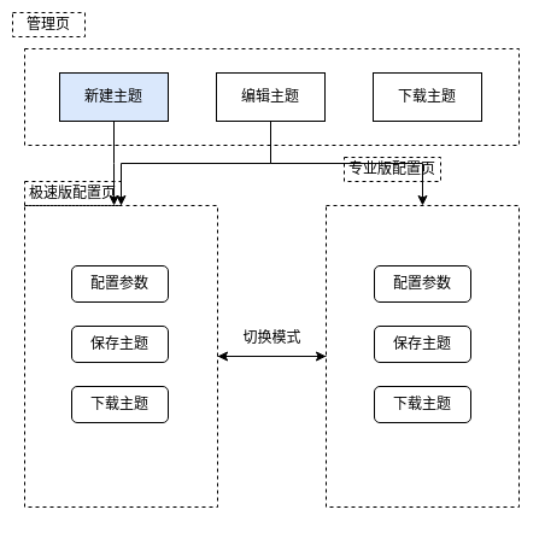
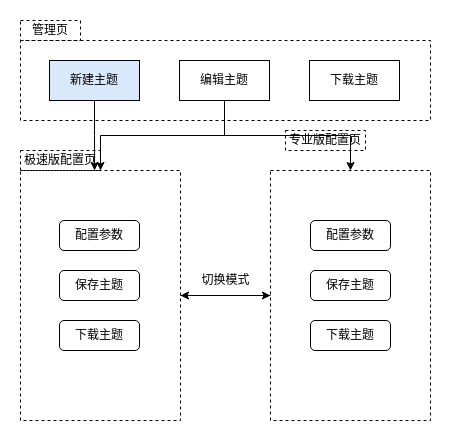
  <mxCell id="0" />
  <mxCell id="1" parent="0" />
  <mxCell id="2" value="切换模式" style="text;html=1;align=center;verticalAlign=middle;resizable=0;points=[];autosize=1;strokeColor=none;fillColor=none;" vertex="1" parent="1"><mxGeometry x="195" y="270" width="60" height="20" as="geometry" /></mxCell>
  <mxCell id="3" value="" style="rounded=0;whiteSpace=wrap;html=1;dashed=1;fillColor=none;" vertex="1" parent="1"><mxGeometry x="20" y="40" width="410" height="80" as="geometry" /></mxCell>
- <mxCell id="4" value="管理页" style="rounded=0;whiteSpace=wrap;html=1;dashed=1;fillColor=none;" vertex="1" parent="1"><mxGeometry x="10" y="10" width="60" height="20" as="geometry" /></mxCell>
+ <mxCell id="4" value="管理页" style="rounded=0;whiteSpace=wrap;html=1;dashed=1;fillColor=none;" vertex="1" parent="1"><mxGeometry x="20" y="20" width="60" height="20" as="geometry" /></mxCell>
  <mxCell id="5" style="edgeStyle=orthogonalEdgeStyle;rounded=0;orthogonalLoop=1;jettySize=auto;html=1;exitX=0.5;exitY=1;exitDx=0;exitDy=0;entryX=0.463;entryY=0;entryDx=0;entryDy=0;entryPerimeter=0;" edge="1" parent="1" source="6" target="13"><mxGeometry relative="1" as="geometry" /></mxCell>
  <mxCell id="6" value="新建主题" style="rounded=0;whiteSpace=wrap;html=1;fillColor=#dae8fc;" vertex="1" parent="1"><mxGeometry x="49" y="60" width="90" height="40" as="geometry" /></mxCell>
  <mxCell id="7" value="下载主题" style="rounded=0;whiteSpace=wrap;html=1;" vertex="1" parent="1"><mxGeometry x="309" y="60" width="90" height="40" as="geometry" /></mxCell>
  <mxCell id="8" style="edgeStyle=orthogonalEdgeStyle;rounded=0;orthogonalLoop=1;jettySize=auto;html=1;exitX=0.5;exitY=1;exitDx=0;exitDy=0;entryX=0.5;entryY=0;entryDx=0;entryDy=0;" edge="1" parent="1" source="10" target="13"><mxGeometry relative="1" as="geometry" /></mxCell>
  <mxCell id="9" style="edgeStyle=orthogonalEdgeStyle;rounded=0;orthogonalLoop=1;jettySize=auto;html=1;exitX=0.5;exitY=1;exitDx=0;exitDy=0;" edge="1" parent="1" source="10" target="16"><mxGeometry relative="1" as="geometry" /></mxCell>
  <mxCell id="10" value="编辑主题" style="rounded=0;whiteSpace=wrap;html=1;" vertex="1" parent="1"><mxGeometry x="179" y="60" width="90" height="40" as="geometry" /></mxCell>
  <mxCell id="11" style="edgeStyle=orthogonalEdgeStyle;rounded=0;orthogonalLoop=1;jettySize=auto;html=1;exitX=1;exitY=0.5;exitDx=0;exitDy=0;entryX=1;entryY=0.5;entryDx=0;entryDy=0;" edge="1" parent="1" source="13" target="13"><mxGeometry relative="1" as="geometry" /></mxCell>
  <mxCell id="12" style="edgeStyle=orthogonalEdgeStyle;rounded=0;orthogonalLoop=1;jettySize=auto;html=1;exitX=1;exitY=0.5;exitDx=0;exitDy=0;entryX=0;entryY=0.5;entryDx=0;entryDy=0;" edge="1" parent="1" source="13" target="16"><mxGeometry relative="1" as="geometry" /></mxCell>
  <mxCell id="13" value="" style="rounded=0;whiteSpace=wrap;html=1;dashed=1;fillColor=none;" vertex="1" parent="1"><mxGeometry x="20" y="170" width="160" height="250" as="geometry" /></mxCell>
  <mxCell id="14" style="edgeStyle=orthogonalEdgeStyle;rounded=0;orthogonalLoop=1;jettySize=auto;html=1;exitX=0.5;exitY=1;exitDx=0;exitDy=0;" edge="1" parent="1" source="13" target="13"><mxGeometry relative="1" as="geometry" /></mxCell>
  <mxCell id="15" style="edgeStyle=orthogonalEdgeStyle;rounded=0;orthogonalLoop=1;jettySize=auto;html=1;exitX=0;exitY=0.5;exitDx=0;exitDy=0;entryX=1;entryY=0.5;entryDx=0;entryDy=0;" edge="1" parent="1" source="16" target="13"><mxGeometry relative="1" as="geometry" /></mxCell>
  <mxCell id="16" value="" style="rounded=0;whiteSpace=wrap;html=1;dashed=1;fillColor=none;" vertex="1" parent="1"><mxGeometry x="270" y="170" width="160" height="250" as="geometry" /></mxCell>
  <mxCell id="17" value="极速版配置页" style="rounded=0;whiteSpace=wrap;html=1;dashed=1;fillColor=none;" vertex="1" parent="1"><mxGeometry x="20" y="150" width="80" height="20" as="geometry" /></mxCell>
  <mxCell id="18" value="专业版配置页" style="rounded=0;whiteSpace=wrap;html=1;dashed=1;fillColor=none;" vertex="1" parent="1"><mxGeometry x="285" y="130" width="80" height="20" as="geometry" /></mxCell>
  <mxCell id="19" value="配置参数" style="rounded=1;whiteSpace=wrap;html=1;fillColor=none;" vertex="1" parent="1"><mxGeometry x="59" y="220" width="80" height="30" as="geometry" /></mxCell>
  <mxCell id="20" value="保存主题" style="rounded=1;whiteSpace=wrap;html=1;fillColor=none;" vertex="1" parent="1"><mxGeometry x="59" y="270" width="80" height="30" as="geometry" /></mxCell>
  <mxCell id="21" value="下载主题" style="rounded=1;whiteSpace=wrap;html=1;fillColor=none;" vertex="1" parent="1"><mxGeometry x="59" y="320" width="80" height="30" as="geometry" /></mxCell>
  <mxCell id="22" value="配置参数" style="rounded=1;whiteSpace=wrap;html=1;fillColor=none;" vertex="1" parent="1"><mxGeometry x="310" y="220" width="80" height="30" as="geometry" /></mxCell>
  <mxCell id="23" value="保存主题" style="rounded=1;whiteSpace=wrap;html=1;fillColor=none;" vertex="1" parent="1"><mxGeometry x="310" y="270" width="80" height="30" as="geometry" /></mxCell>
  <mxCell id="24" value="下载主题" style="rounded=1;whiteSpace=wrap;html=1;fillColor=none;" vertex="1" parent="1"><mxGeometry x="310" y="320" width="80" height="30" as="geometry" /></mxCell>
